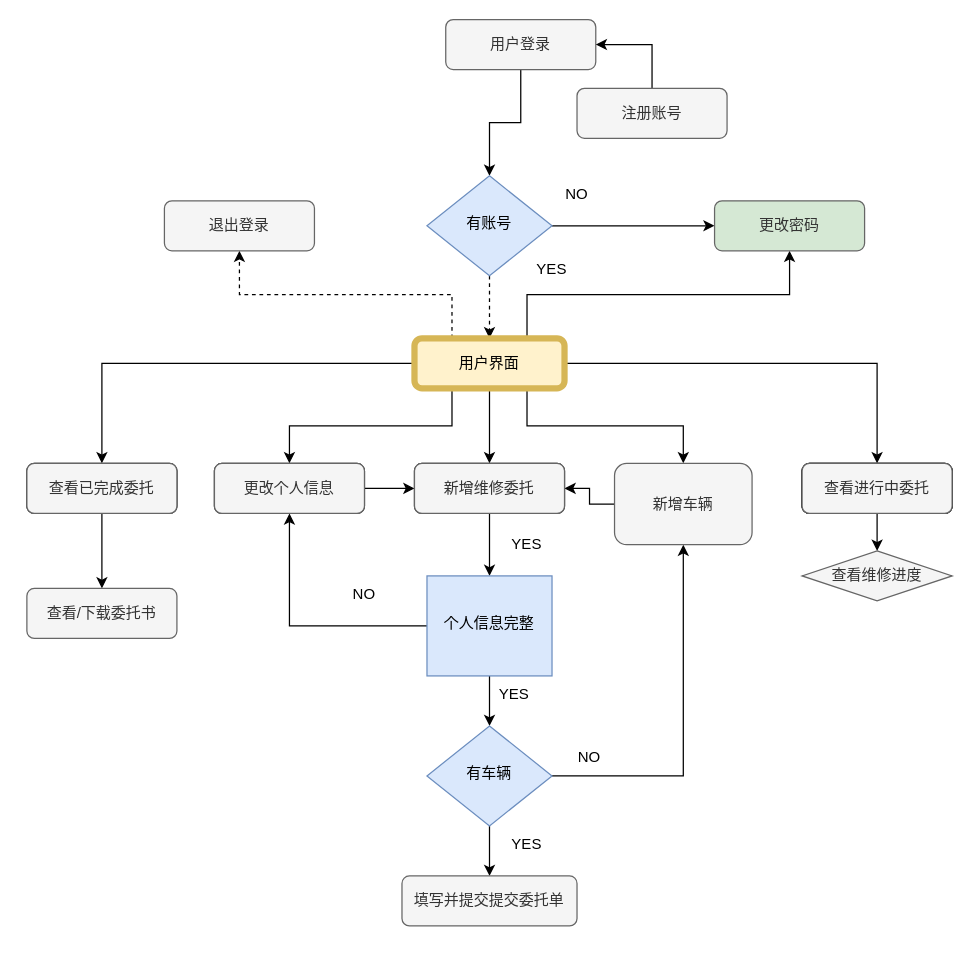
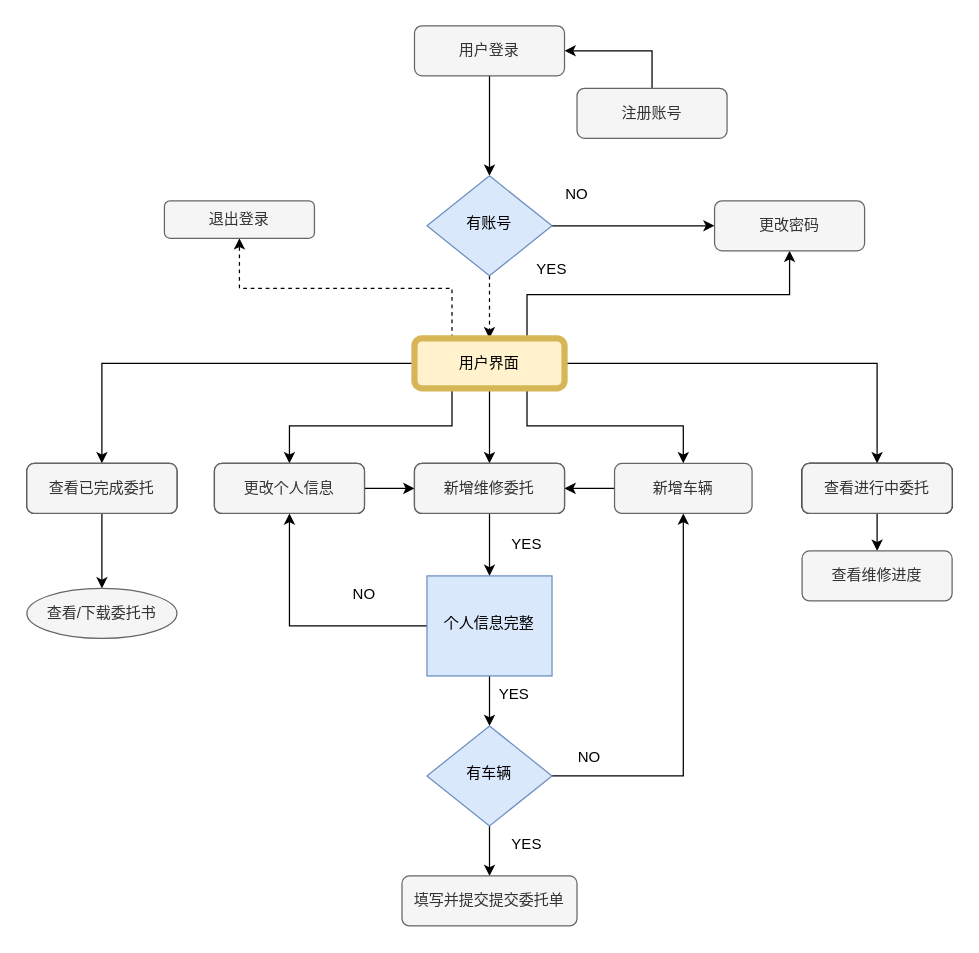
  <mxCell id="0" />
  <mxCell id="1" parent="0" />
  <mxCell id="2" style="edgeStyle=orthogonalEdgeStyle;rounded=0;orthogonalLoop=1;jettySize=auto;html=1;exitX=0.5;exitY=1;exitDx=0;exitDy=0;entryX=0.5;entryY=0;entryDx=0;entryDy=0;" parent="1" source="3" target="6" edge="1"><mxGeometry relative="1" as="geometry" /></mxCell>
- <mxCell id="3" value="用户登录" style="rounded=1;whiteSpace=wrap;html=1;fontSize=12;glass=0;strokeWidth=1;shadow=0;fillColor=#f5f5f5;fontColor=#333333;strokeColor=#666666;" parent="1" vertex="1"><mxGeometry x="356" y="15" width="120" height="40" as="geometry" /></mxCell>
+ <mxCell id="3" value="用户登录" style="rounded=1;whiteSpace=wrap;html=1;fontSize=12;glass=0;strokeWidth=1;shadow=0;fillColor=#f5f5f5;fontColor=#333333;strokeColor=#666666;" parent="1" vertex="1"><mxGeometry x="331" y="20" width="120" height="40" as="geometry" /></mxCell>
  <mxCell id="4" style="edgeStyle=orthogonalEdgeStyle;rounded=0;orthogonalLoop=1;jettySize=auto;html=1;exitX=1;exitY=0.5;exitDx=0;exitDy=0;" parent="1" source="6" target="41" edge="1"><mxGeometry relative="1" as="geometry"><mxPoint x="576" y="180" as="targetPoint" /></mxGeometry></mxCell>
  <mxCell id="5" style="edgeStyle=orthogonalEdgeStyle;rounded=0;orthogonalLoop=1;jettySize=auto;html=1;exitX=0.5;exitY=1;exitDx=0;exitDy=0;entryX=0.5;entryY=0;entryDx=0;entryDy=0;dashed=1;" edge="1" parent="1" source="6" target="15"><mxGeometry relative="1" as="geometry" /></mxCell>
  <mxCell id="6" value="有账号" style="rhombus;whiteSpace=wrap;html=1;shadow=0;fontFamily=Helvetica;fontSize=12;align=center;strokeWidth=1;spacing=6;spacingTop=-4;fillColor=#dae8fc;strokeColor=#6c8ebf;" parent="1" vertex="1"><mxGeometry x="341" y="140" width="100" height="80" as="geometry" /></mxCell>
  <mxCell id="7" style="edgeStyle=orthogonalEdgeStyle;rounded=0;orthogonalLoop=1;jettySize=auto;html=1;exitX=0.5;exitY=0;exitDx=0;exitDy=0;entryX=1;entryY=0.5;entryDx=0;entryDy=0;" parent="1" source="43" target="3" edge="1"><mxGeometry relative="1" as="geometry"><mxPoint x="635.632" y="70" as="targetPoint" /><mxPoint x="636" y="160" as="sourcePoint" /></mxGeometry></mxCell>
  <mxCell id="8" style="edgeStyle=orthogonalEdgeStyle;rounded=0;orthogonalLoop=1;jettySize=auto;html=1;exitX=0.5;exitY=1;exitDx=0;exitDy=0;" parent="1" source="15" target="17" edge="1"><mxGeometry relative="1" as="geometry" /></mxCell>
  <mxCell id="9" style="edgeStyle=orthogonalEdgeStyle;rounded=0;orthogonalLoop=1;jettySize=auto;html=1;exitX=0.25;exitY=1;exitDx=0;exitDy=0;entryX=0.5;entryY=0;entryDx=0;entryDy=0;" parent="1" source="15" target="29" edge="1"><mxGeometry relative="1" as="geometry" /></mxCell>
  <mxCell id="10" style="edgeStyle=orthogonalEdgeStyle;rounded=0;orthogonalLoop=1;jettySize=auto;html=1;exitX=0.75;exitY=1;exitDx=0;exitDy=0;entryX=0.5;entryY=0;entryDx=0;entryDy=0;" parent="1" source="15" target="31" edge="1"><mxGeometry relative="1" as="geometry" /></mxCell>
  <mxCell id="11" style="edgeStyle=orthogonalEdgeStyle;rounded=0;orthogonalLoop=1;jettySize=auto;html=1;exitX=1;exitY=0.5;exitDx=0;exitDy=0;" parent="1" source="15" target="36" edge="1"><mxGeometry relative="1" as="geometry"><mxPoint x="711" y="380" as="targetPoint" /></mxGeometry></mxCell>
  <mxCell id="12" style="edgeStyle=orthogonalEdgeStyle;rounded=0;orthogonalLoop=1;jettySize=auto;html=1;exitX=0;exitY=0.5;exitDx=0;exitDy=0;" parent="1" source="15" target="38" edge="1"><mxGeometry relative="1" as="geometry"><mxPoint x="-19" y="370" as="targetPoint" /></mxGeometry></mxCell>
  <mxCell id="13" style="edgeStyle=orthogonalEdgeStyle;rounded=0;orthogonalLoop=1;jettySize=auto;html=1;exitX=0.25;exitY=0;exitDx=0;exitDy=0;entryX=0.5;entryY=1;entryDx=0;entryDy=0;dashed=1;" edge="1" parent="1" source="15" target="40"><mxGeometry relative="1" as="geometry" /></mxCell>
  <mxCell id="14" style="edgeStyle=orthogonalEdgeStyle;rounded=0;orthogonalLoop=1;jettySize=auto;html=1;exitX=0.75;exitY=0;exitDx=0;exitDy=0;entryX=0.5;entryY=1;entryDx=0;entryDy=0;" edge="1" parent="1" source="15" target="41"><mxGeometry relative="1" as="geometry" /></mxCell>
  <mxCell id="15" value="用户界面" style="rounded=1;whiteSpace=wrap;html=1;fontSize=12;glass=0;strokeWidth=5;shadow=0;fillColor=#fff2cc;strokeColor=#d6b656;" parent="1" vertex="1"><mxGeometry x="331" y="270" width="120" height="40" as="geometry" /></mxCell>
  <mxCell id="16" style="edgeStyle=orthogonalEdgeStyle;rounded=0;orthogonalLoop=1;jettySize=auto;html=1;exitX=0.5;exitY=1;exitDx=0;exitDy=0;entryX=0.5;entryY=0;entryDx=0;entryDy=0;" parent="1" source="17" target="20" edge="1"><mxGeometry relative="1" as="geometry" /></mxCell>
  <mxCell id="17" value="新增维修委托" style="rounded=1;whiteSpace=wrap;html=1;fontSize=12;glass=0;strokeWidth=1;shadow=0;" parent="1" vertex="1"><mxGeometry x="331" y="370" width="120" height="40" as="geometry" /></mxCell>
  <mxCell id="18" style="edgeStyle=orthogonalEdgeStyle;rounded=0;orthogonalLoop=1;jettySize=auto;html=1;exitX=0.5;exitY=1;exitDx=0;exitDy=0;" parent="1" source="20" target="25" edge="1"><mxGeometry relative="1" as="geometry"><mxPoint x="250.632" y="600" as="targetPoint" /></mxGeometry></mxCell>
  <mxCell id="19" style="edgeStyle=orthogonalEdgeStyle;rounded=0;orthogonalLoop=1;jettySize=auto;html=1;exitX=0;exitY=0.5;exitDx=0;exitDy=0;" parent="1" source="20" target="29" edge="1"><mxGeometry relative="1" as="geometry"><mxPoint x="171" y="410" as="targetPoint" /></mxGeometry></mxCell>
  <mxCell id="20" value="个人信息完整" style="whiteSpace=wrap;html=1;shadow=0;fontFamily=Helvetica;fontSize=12;align=center;strokeWidth=1;spacing=6;spacingTop=-4;fillColor=#dae8fc;strokeColor=#6c8ebf;rounded=0;" parent="1" vertex="1"><mxGeometry x="341" y="460" width="100" height="80" as="geometry" /></mxCell>
  <mxCell id="21" value="YES" style="text;html=1;strokeColor=none;fillColor=none;align=center;verticalAlign=middle;whiteSpace=wrap;rounded=0;" parent="1" vertex="1"><mxGeometry x="411" y="200" width="60" height="30" as="geometry" /></mxCell>
  <mxCell id="22" value="NO" style="text;html=1;strokeColor=none;fillColor=none;align=center;verticalAlign=middle;whiteSpace=wrap;rounded=0;" parent="1" vertex="1"><mxGeometry x="431" y="140" width="60" height="30" as="geometry" /></mxCell>
  <mxCell id="23" style="edgeStyle=orthogonalEdgeStyle;rounded=0;orthogonalLoop=1;jettySize=auto;html=1;exitX=0.5;exitY=1;exitDx=0;exitDy=0;" parent="1" source="25" target="34" edge="1"><mxGeometry relative="1" as="geometry"><mxPoint x="390.632" y="710" as="targetPoint" /></mxGeometry></mxCell>
  <mxCell id="24" style="edgeStyle=orthogonalEdgeStyle;rounded=0;orthogonalLoop=1;jettySize=auto;html=1;exitX=1;exitY=0.5;exitDx=0;exitDy=0;entryX=0.5;entryY=1;entryDx=0;entryDy=0;" parent="1" source="25" target="31" edge="1"><mxGeometry relative="1" as="geometry" /></mxCell>
  <mxCell id="25" value="有车辆" style="rhombus;whiteSpace=wrap;html=1;shadow=0;fontFamily=Helvetica;fontSize=12;align=center;strokeWidth=1;spacing=6;spacingTop=-4;fillColor=#dae8fc;strokeColor=#6c8ebf;" parent="1" vertex="1"><mxGeometry x="341.002" y="580" width="100" height="80" as="geometry" /></mxCell>
  <mxCell id="26" value="YES" style="text;html=1;strokeColor=none;fillColor=none;align=center;verticalAlign=middle;whiteSpace=wrap;rounded=0;" parent="1" vertex="1"><mxGeometry x="391" y="420" width="60" height="30" as="geometry" /></mxCell>
  <mxCell id="27" value="YES" style="text;html=1;strokeColor=none;fillColor=none;align=center;verticalAlign=middle;whiteSpace=wrap;rounded=0;" parent="1" vertex="1"><mxGeometry x="381" y="540" width="60" height="30" as="geometry" /></mxCell>
  <mxCell id="28" style="edgeStyle=orthogonalEdgeStyle;rounded=0;orthogonalLoop=1;jettySize=auto;html=1;exitX=1;exitY=0.5;exitDx=0;exitDy=0;entryX=0;entryY=0.5;entryDx=0;entryDy=0;" parent="1" source="29" target="17" edge="1"><mxGeometry relative="1" as="geometry" /></mxCell>
  <mxCell id="29" value="更改个人信息" style="rounded=1;whiteSpace=wrap;html=1;fontSize=12;glass=0;strokeWidth=1;shadow=0;" parent="1" vertex="1"><mxGeometry x="171" y="370" width="120" height="40" as="geometry" /></mxCell>
  <mxCell id="30" style="edgeStyle=orthogonalEdgeStyle;rounded=0;orthogonalLoop=1;jettySize=auto;html=1;exitX=0;exitY=0.5;exitDx=0;exitDy=0;entryX=1;entryY=0.5;entryDx=0;entryDy=0;" parent="1" source="31" target="17" edge="1"><mxGeometry relative="1" as="geometry" /></mxCell>
- <mxCell id="31" value="新增车辆" style="rounded=1;whiteSpace=wrap;html=1;fontSize=12;glass=0;strokeWidth=1;shadow=0;fillColor=#f5f5f5;fontColor=#333333;strokeColor=#666666;" parent="1" vertex="1"><mxGeometry x="491" y="370" width="110" height="65" as="geometry" /></mxCell>
+ <mxCell id="31" value="新增车辆" style="rounded=1;whiteSpace=wrap;html=1;fontSize=12;glass=0;strokeWidth=1;shadow=0;fillColor=#f5f5f5;fontColor=#333333;strokeColor=#666666;" parent="1" vertex="1"><mxGeometry x="491" y="370" width="110" height="40" as="geometry" /></mxCell>
  <mxCell id="32" value="NO" style="text;html=1;strokeColor=none;fillColor=none;align=center;verticalAlign=middle;whiteSpace=wrap;rounded=0;" parent="1" vertex="1"><mxGeometry x="261" y="460" width="60" height="30" as="geometry" /></mxCell>
  <mxCell id="33" value="NO" style="text;html=1;strokeColor=none;fillColor=none;align=center;verticalAlign=middle;whiteSpace=wrap;rounded=0;" parent="1" vertex="1"><mxGeometry x="441" y="590" width="60" height="30" as="geometry" /></mxCell>
  <mxCell id="34" value="填写并提交提交委托单" style="rounded=1;whiteSpace=wrap;html=1;fontSize=12;glass=0;strokeWidth=1;shadow=0;fillColor=#f5f5f5;fontColor=#333333;strokeColor=#666666;" parent="1" vertex="1"><mxGeometry x="321" y="700" width="140" height="40" as="geometry" /></mxCell>
  <mxCell id="35" value="YES" style="text;html=1;strokeColor=none;fillColor=none;align=center;verticalAlign=middle;whiteSpace=wrap;rounded=0;" parent="1" vertex="1"><mxGeometry x="391" y="660" width="60" height="30" as="geometry" /></mxCell>
  <mxCell id="36" value="查看进行中委托" style="rounded=1;whiteSpace=wrap;html=1;fontSize=12;glass=0;strokeWidth=1;shadow=0;" parent="1" vertex="1"><mxGeometry x="641" y="370" width="120" height="40" as="geometry" /></mxCell>
  <mxCell id="37" style="edgeStyle=orthogonalEdgeStyle;rounded=0;orthogonalLoop=1;jettySize=auto;html=1;exitX=0.5;exitY=1;exitDx=0;exitDy=0;entryX=0.5;entryY=0;entryDx=0;entryDy=0;" parent="1" source="38" target="39" edge="1"><mxGeometry relative="1" as="geometry" /></mxCell>
  <mxCell id="38" value="查看已完成委托" style="rounded=1;whiteSpace=wrap;html=1;fontSize=12;glass=0;strokeWidth=1;shadow=0;" parent="1" vertex="1"><mxGeometry x="21" y="370" width="120" height="40" as="geometry" /></mxCell>
- <mxCell id="39" value="查看/下载委托书" style="rounded=1;whiteSpace=wrap;html=1;fontSize=12;glass=0;strokeWidth=1;shadow=0;fillColor=#f5f5f5;fontColor=#333333;strokeColor=#666666;" parent="1" vertex="1"><mxGeometry x="20.998" y="470" width="120" height="40" as="geometry" /></mxCell>
- <mxCell id="40" value="退出登录" style="rounded=1;whiteSpace=wrap;html=1;fontSize=12;glass=0;strokeWidth=1;shadow=0;fillColor=#f5f5f5;fontColor=#333333;strokeColor=#666666;" vertex="1" parent="1"><mxGeometry x="131" y="160" width="120" height="40" as="geometry" /></mxCell>
- <mxCell id="41" value="更改密码" style="rounded=1;whiteSpace=wrap;html=1;fontSize=12;glass=0;strokeWidth=1;shadow=0;fillColor=#d5e8d4;fontColor=#333333;strokeColor=#666666;" vertex="1" parent="1"><mxGeometry x="571" y="160" width="120" height="40" as="geometry" /></mxCell>
+ <mxCell id="39" value="查看/下载委托书" style="ellipse;whiteSpace=wrap;html=1;fontSize=12;glass=0;strokeWidth=1;shadow=0;fillColor=#f5f5f5;fontColor=#333333;strokeColor=#666666;" parent="1" vertex="1"><mxGeometry x="20.998" y="470" width="120" height="40" as="geometry" /></mxCell>
+ <mxCell id="40" value="退出登录" style="rounded=1;whiteSpace=wrap;html=1;fontSize=12;glass=0;strokeWidth=1;shadow=0;fillColor=#f5f5f5;fontColor=#333333;strokeColor=#666666;" vertex="1" parent="1"><mxGeometry x="131" y="160" width="120" height="30" as="geometry" /></mxCell>
+ <mxCell id="41" value="更改密码" style="rounded=1;whiteSpace=wrap;html=1;fontSize=12;glass=0;strokeWidth=1;shadow=0;fillColor=#f5f5f5;fontColor=#333333;strokeColor=#666666;" vertex="1" parent="1"><mxGeometry x="571" y="160" width="120" height="40" as="geometry" /></mxCell>
  <mxCell id="42" value="查看进行中委托" style="rounded=1;whiteSpace=wrap;html=1;fontSize=12;glass=0;strokeWidth=1;shadow=0;" vertex="1" parent="1"><mxGeometry x="641" y="370" width="120" height="40" as="geometry" /></mxCell>
  <mxCell id="43" value="注册账号" style="rounded=1;whiteSpace=wrap;html=1;fontSize=12;glass=0;strokeWidth=1;shadow=0;fillColor=#f5f5f5;fontColor=#333333;strokeColor=#666666;" vertex="1" parent="1"><mxGeometry x="461" y="70" width="120" height="40" as="geometry" /></mxCell>
  <mxCell id="44" style="edgeStyle=orthogonalEdgeStyle;rounded=0;orthogonalLoop=1;jettySize=auto;html=1;exitX=0.5;exitY=1;exitDx=0;exitDy=0;" edge="1" parent="1" source="45" target="49"><mxGeometry relative="1" as="geometry"><mxPoint x="701" y="460" as="targetPoint" /></mxGeometry></mxCell>
  <mxCell id="45" value="查看进行中委托" style="rounded=1;whiteSpace=wrap;html=1;fontSize=12;glass=0;strokeWidth=1;shadow=0;fillColor=#f5f5f5;fontColor=#333333;strokeColor=#666666;" vertex="1" parent="1"><mxGeometry x="641" y="370" width="120" height="40" as="geometry" /></mxCell>
  <mxCell id="46" value="新增维修委托" style="rounded=1;whiteSpace=wrap;html=1;fontSize=12;glass=0;strokeWidth=1;shadow=0;fillColor=#f5f5f5;fontColor=#333333;strokeColor=#666666;" vertex="1" parent="1"><mxGeometry x="331" y="370" width="120" height="40" as="geometry" /></mxCell>
  <mxCell id="47" value="更改个人信息" style="rounded=1;whiteSpace=wrap;html=1;fontSize=12;glass=0;strokeWidth=1;shadow=0;fillColor=#f5f5f5;fontColor=#333333;strokeColor=#666666;" vertex="1" parent="1"><mxGeometry x="171" y="370" width="120" height="40" as="geometry" /></mxCell>
  <mxCell id="48" value="查看已完成委托" style="rounded=1;whiteSpace=wrap;html=1;fontSize=12;glass=0;strokeWidth=1;shadow=0;fillColor=#f5f5f5;fontColor=#333333;strokeColor=#666666;" vertex="1" parent="1"><mxGeometry x="21" y="370" width="120" height="40" as="geometry" /></mxCell>
- <mxCell id="49" value="查看维修进度" style="rhombus;whiteSpace=wrap;html=1;fontSize=12;glass=0;strokeWidth=1;shadow=0;fillColor=#f5f5f5;fontColor=#333333;strokeColor=#666666;" vertex="1" parent="1"><mxGeometry x="641" y="440" width="120" height="40" as="geometry" /></mxCell>
+ <mxCell id="49" value="查看维修进度" style="rounded=1;whiteSpace=wrap;html=1;fontSize=12;glass=0;strokeWidth=1;shadow=0;fillColor=#f5f5f5;fontColor=#333333;strokeColor=#666666;" vertex="1" parent="1"><mxGeometry x="641" y="440" width="120" height="40" as="geometry" /></mxCell>
